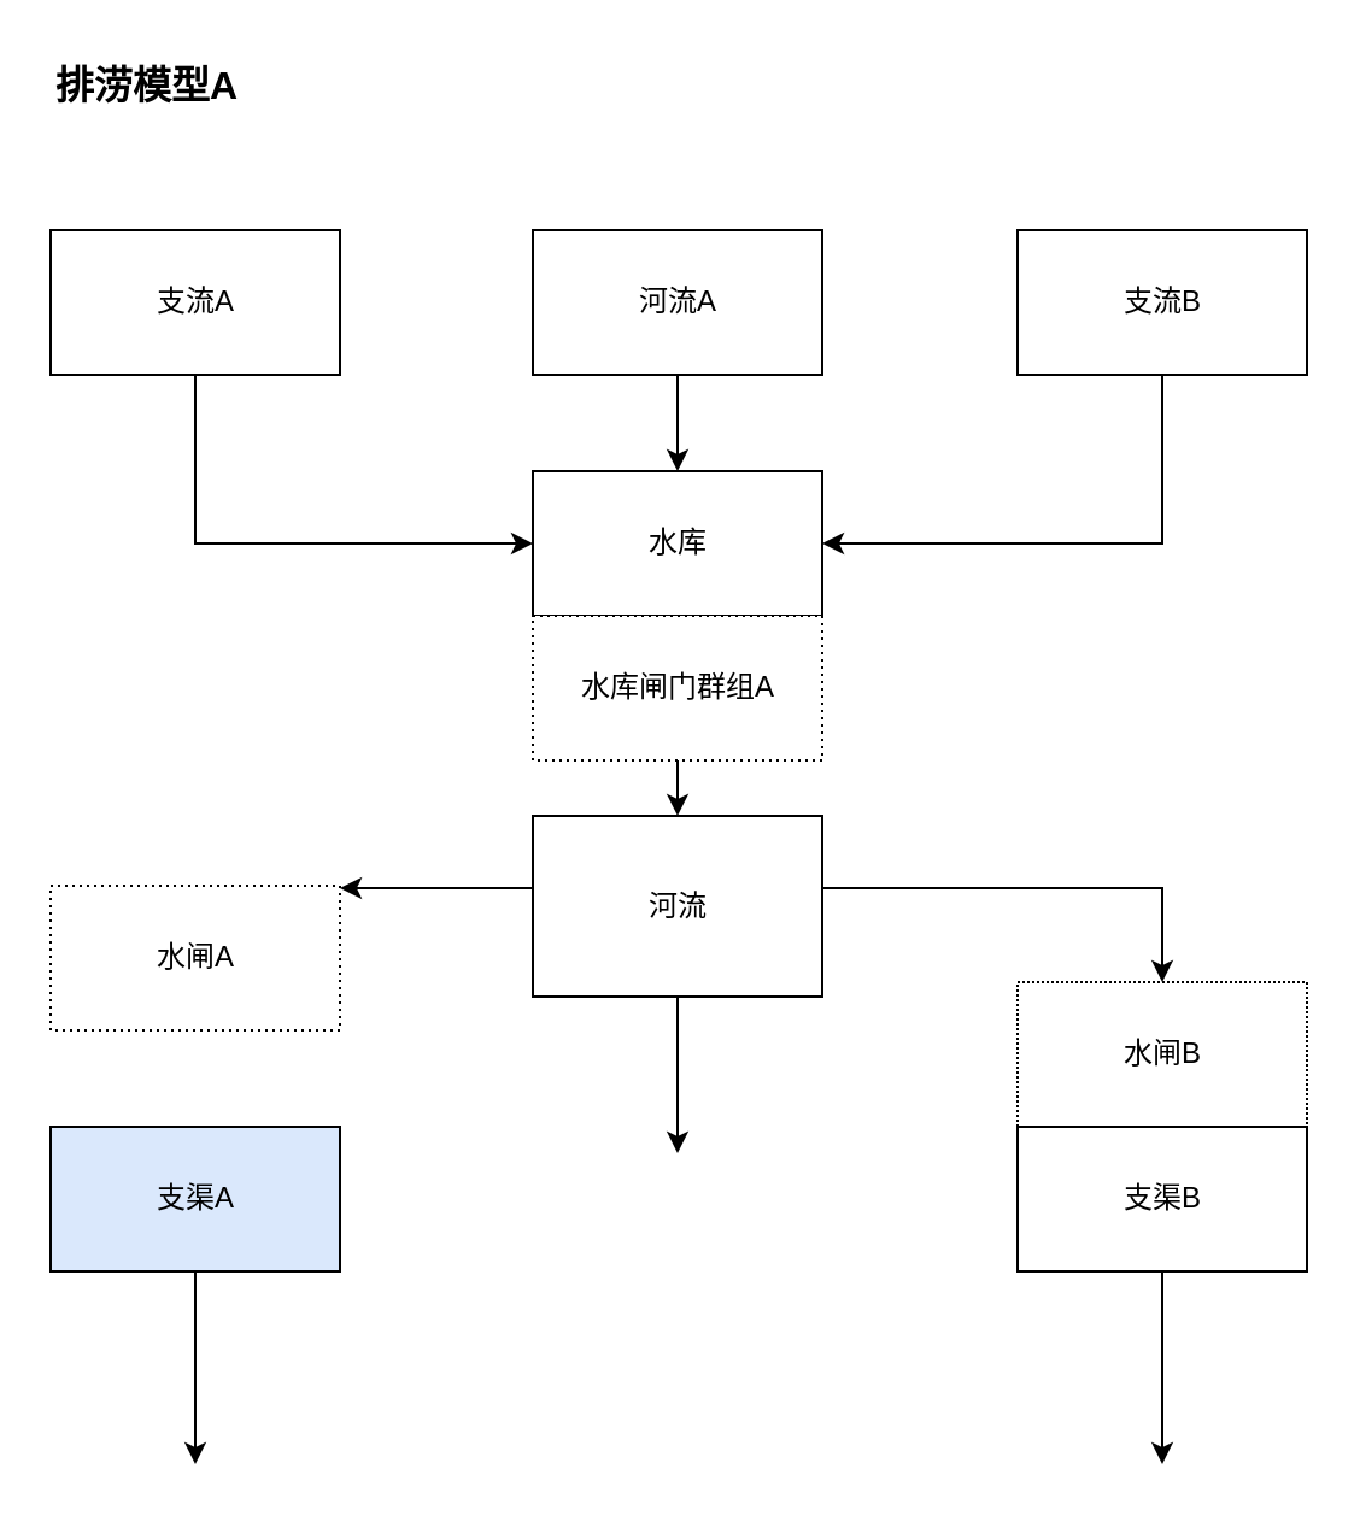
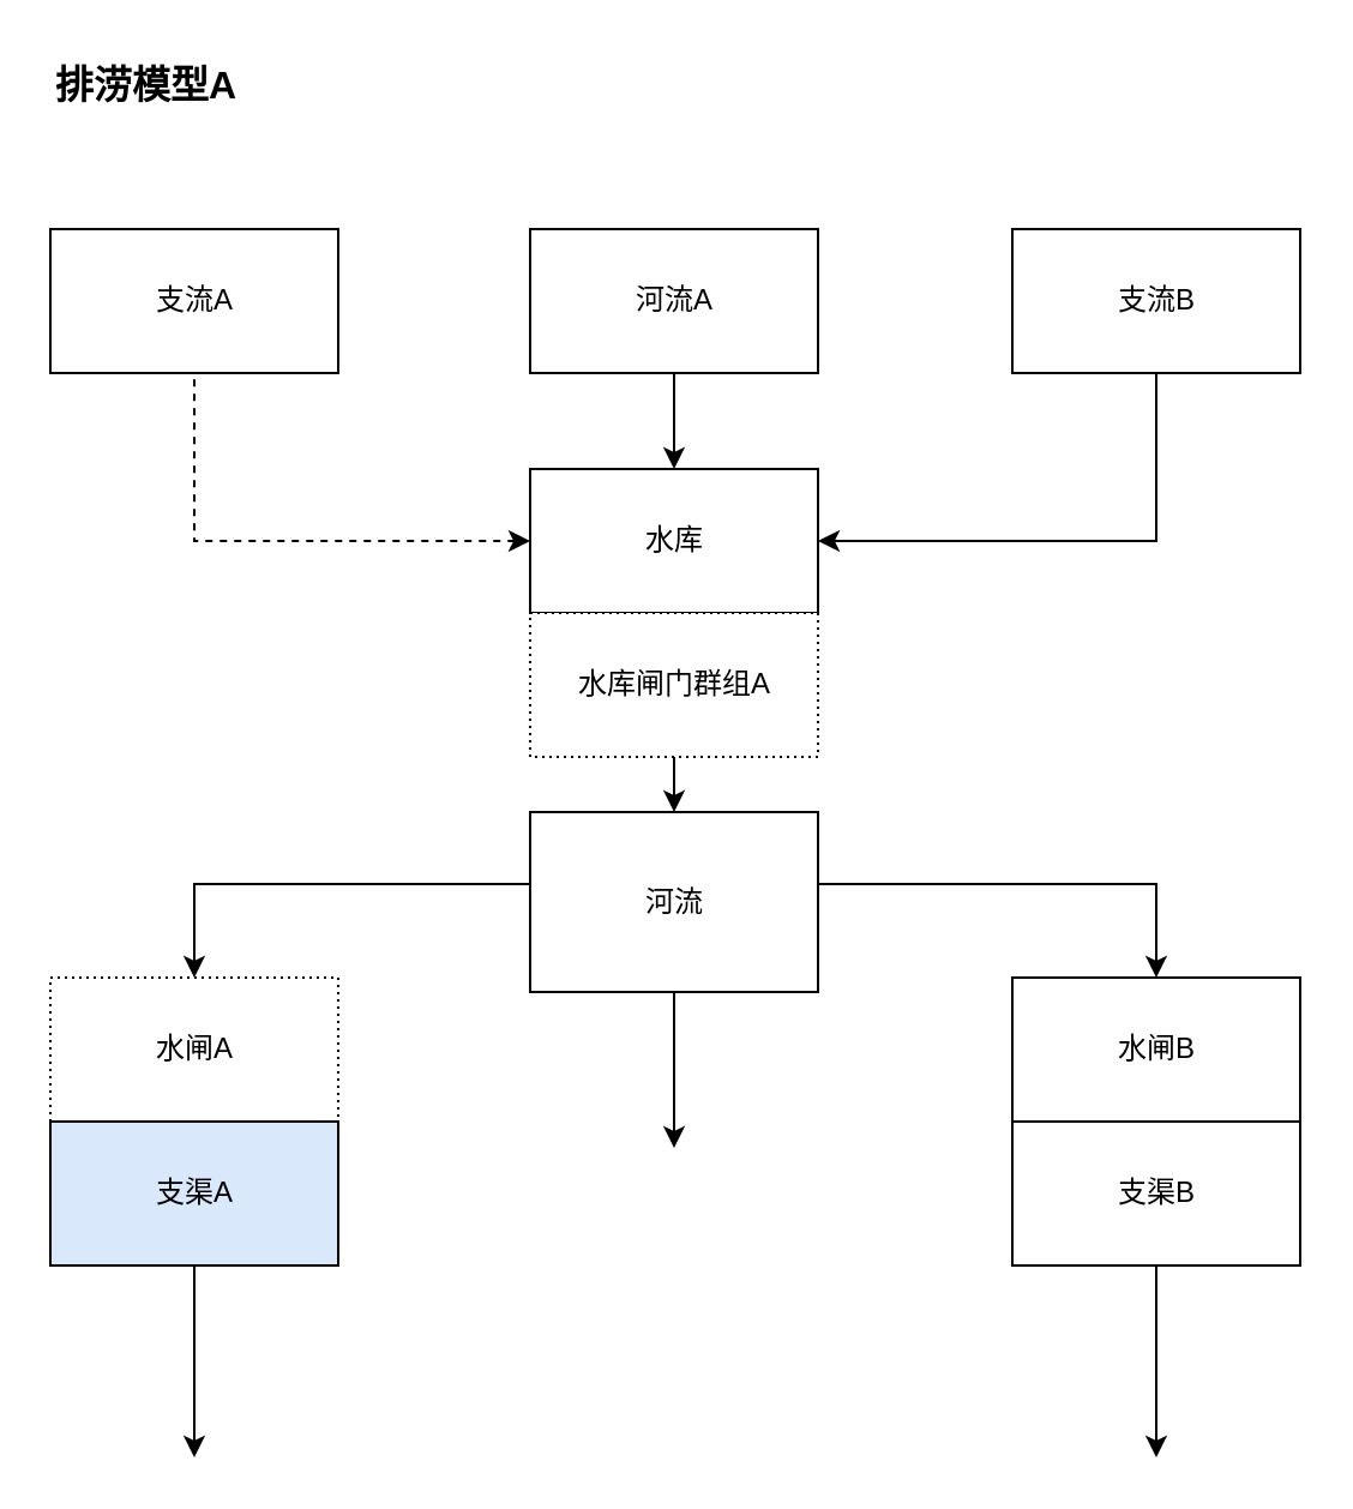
  <mxCell id="0" />
  <mxCell id="1" parent="0" />
  <mxCell id="2" value="&lt;b style=&quot;font-size: 16px;&quot;&gt;排涝模型A&lt;/b&gt;" style="text;html=1;align=left;verticalAlign=middle;resizable=0;points=[];autosize=1;strokeColor=none;fillColor=none;fontSize=16;rounded=0;labelBackgroundColor=none;" parent="1" vertex="1"><mxGeometry x="20.5" y="20" width="100" height="30" as="geometry" /></mxCell>
  <mxCell id="3" value="" style="edgeStyle=orthogonalEdgeStyle;rounded=0;orthogonalLoop=1;jettySize=auto;html=1;exitX=1;exitY=0.5;exitDx=0;exitDy=0;" parent="1" source="16" target="11" edge="1"><mxGeometry relative="1" as="geometry"><Array as="points"><mxPoint x="481.5" y="368" /></Array></mxGeometry></mxCell>
  <mxCell id="4" value="" style="edgeStyle=orthogonalEdgeStyle;rounded=0;orthogonalLoop=1;jettySize=auto;html=1;exitX=0;exitY=0.5;exitDx=0;exitDy=0;" parent="1" source="16" target="12" edge="1"><mxGeometry relative="1" as="geometry"><Array as="points"><mxPoint x="80.5" y="368" /></Array></mxGeometry></mxCell>
  <mxCell id="5" value="" style="edgeStyle=orthogonalEdgeStyle;rounded=0;orthogonalLoop=1;jettySize=auto;html=1;" edge="1" parent="1" source="10" target="16"><mxGeometry relative="1" as="geometry" /></mxCell>
- <mxCell id="6" value="" style="edgeStyle=orthogonalEdgeStyle;rounded=0;orthogonalLoop=1;jettySize=auto;html=1;startArrow=classic;startFill=1;endArrow=none;endFill=0;" edge="1" parent="1" source="10" target="19"><mxGeometry relative="1" as="geometry" /></mxCell>
+ <mxCell id="6" value="" style="edgeStyle=orthogonalEdgeStyle;rounded=0;orthogonalLoop=1;jettySize=auto;html=1;startArrow=classic;startFill=1;endArrow=none;endFill=0;dashed=1;" edge="1" parent="1" source="10" target="19"><mxGeometry relative="1" as="geometry" /></mxCell>
  <mxCell id="7" value="" style="edgeStyle=orthogonalEdgeStyle;rounded=0;orthogonalLoop=1;jettySize=auto;html=1;endArrow=none;endFill=0;startArrow=classic;startFill=1;" edge="1" parent="1" source="10" target="20"><mxGeometry relative="1" as="geometry" /></mxCell>
  <mxCell id="8" value="" style="edgeStyle=orthogonalEdgeStyle;rounded=0;orthogonalLoop=1;jettySize=auto;html=1;startArrow=classic;startFill=1;endArrow=none;endFill=0;" edge="1" parent="1" source="10" target="21"><mxGeometry relative="1" as="geometry" /></mxCell>
  <mxCell id="9" value="" style="edgeStyle=orthogonalEdgeStyle;rounded=0;orthogonalLoop=1;jettySize=auto;html=1;" edge="1" parent="1" source="10" target="22"><mxGeometry relative="1" as="geometry" /></mxCell>
  <mxCell id="10" value="水库" style="rounded=0;whiteSpace=wrap;html=1;" parent="1" vertex="1"><mxGeometry x="220.5" y="195" width="120" height="60" as="geometry" /></mxCell>
- <mxCell id="11" value="水闸B" style="rounded=0;whiteSpace=wrap;html=1;dashed=1;dashPattern=1 1;" parent="1" vertex="1"><mxGeometry x="421.5" y="407" width="120" height="60" as="geometry" /></mxCell>
- <mxCell id="12" value="水闸A" style="rounded=0;whiteSpace=wrap;html=1;dashed=1;dashPattern=1 2;" parent="1" vertex="1"><mxGeometry x="20.5" y="367" width="120" height="60" as="geometry" /></mxCell>
+ <mxCell id="11" value="水闸B" style="rounded=0;whiteSpace=wrap;html=1;dashed=0;dashPattern=1 1;" parent="1" vertex="1"><mxGeometry x="421.5" y="407" width="120" height="60" as="geometry" /></mxCell>
+ <mxCell id="12" value="水闸A" style="rounded=0;whiteSpace=wrap;html=1;dashed=1;dashPattern=1 2;" parent="1" vertex="1"><mxGeometry x="20.5" y="407" width="120" height="60" as="geometry" /></mxCell>
  <mxCell id="13" value="" style="edgeStyle=orthogonalEdgeStyle;rounded=0;orthogonalLoop=1;jettySize=auto;html=1;" edge="1" parent="1" source="14"><mxGeometry relative="1" as="geometry"><mxPoint x="80.5" y="607" as="targetPoint" /></mxGeometry></mxCell>
  <mxCell id="14" value="支渠A" style="rounded=0;whiteSpace=wrap;html=1;fillColor=#dae8fc;" parent="1" vertex="1"><mxGeometry x="20.5" y="467" width="120" height="60" as="geometry" /></mxCell>
  <mxCell id="15" value="" style="edgeStyle=orthogonalEdgeStyle;rounded=0;orthogonalLoop=1;jettySize=auto;html=1;" edge="1" parent="1" source="16"><mxGeometry relative="1" as="geometry"><mxPoint x="280.5" y="478" as="targetPoint" /></mxGeometry></mxCell>
  <mxCell id="16" value="河流" style="rounded=0;whiteSpace=wrap;html=1;" vertex="1" parent="1"><mxGeometry x="220.5" y="338" width="120" height="75" as="geometry" /></mxCell>
  <mxCell id="17" value="" style="edgeStyle=orthogonalEdgeStyle;rounded=0;orthogonalLoop=1;jettySize=auto;html=1;" edge="1" parent="1" source="18"><mxGeometry relative="1" as="geometry"><mxPoint x="481.5" y="607" as="targetPoint" /></mxGeometry></mxCell>
  <mxCell id="18" value="支渠B" style="rounded=0;whiteSpace=wrap;html=1;" vertex="1" parent="1"><mxGeometry x="421.5" y="467" width="120" height="60" as="geometry" /></mxCell>
  <mxCell id="19" value="支流A" style="rounded=0;whiteSpace=wrap;html=1;" vertex="1" parent="1"><mxGeometry x="20.5" y="95" width="120" height="60" as="geometry" /></mxCell>
  <mxCell id="20" value="支流B" style="rounded=0;whiteSpace=wrap;html=1;" vertex="1" parent="1"><mxGeometry x="421.5" y="95" width="120" height="60" as="geometry" /></mxCell>
  <mxCell id="21" value="河流A" style="rounded=0;whiteSpace=wrap;html=1;" vertex="1" parent="1"><mxGeometry x="220.5" y="95" width="120" height="60" as="geometry" /></mxCell>
  <mxCell id="22" value="水库闸门群组A" style="rounded=0;whiteSpace=wrap;html=1;dashed=1;dashPattern=1 2;" vertex="1" parent="1"><mxGeometry x="220.5" y="255" width="120" height="60" as="geometry" /></mxCell>
